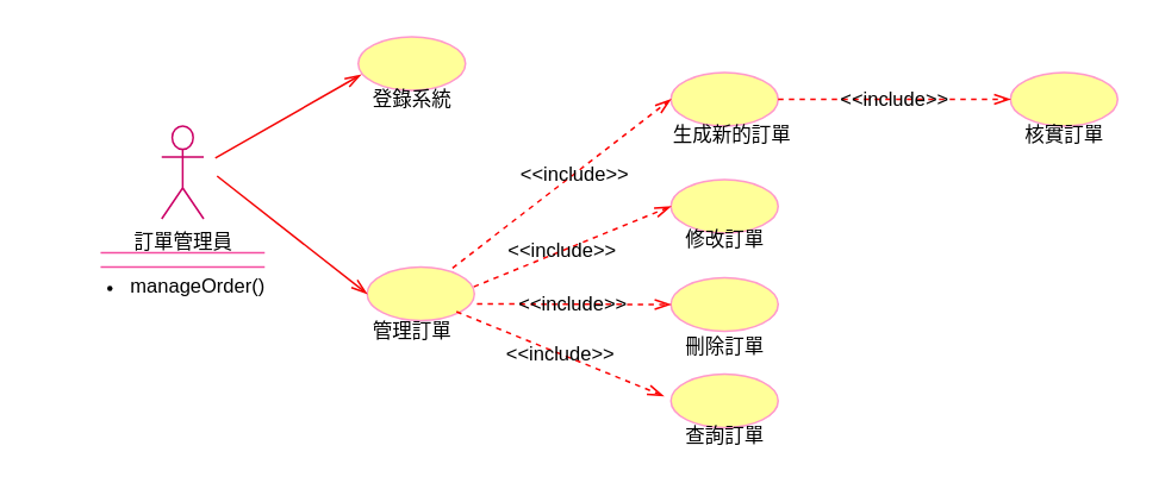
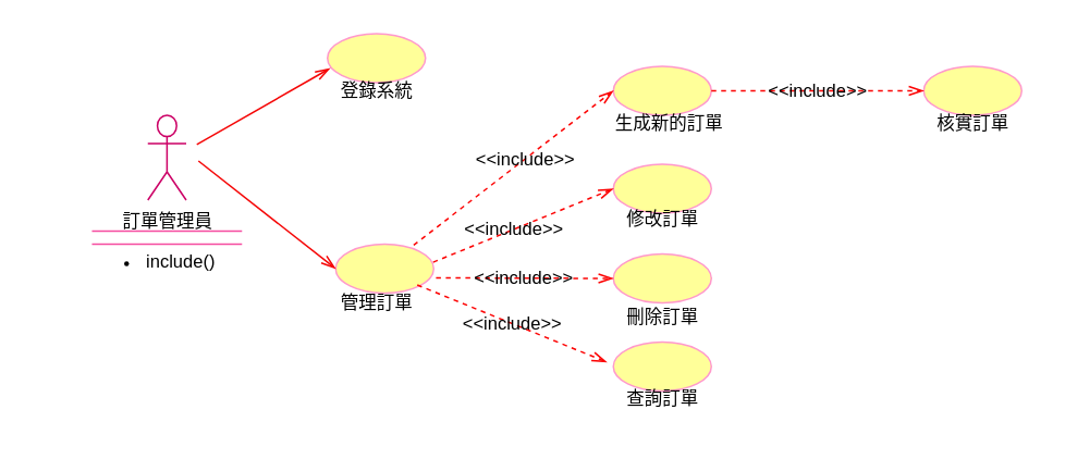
  <mxCell id="0" />
  <mxCell id="1" parent="0" />
  <mxCell id="2" value="訂單管理員" style="shape=umlActor;verticalLabelPosition=bottom;verticalAlign=top;html=1;outlineConnect=0;strokeColor=#CC0066;fontSize=11;" parent="1" vertex="1"><mxGeometry x="90" y="70" width="23.5" height="52" as="geometry" /></mxCell>
  <mxCell id="3" value="" style="ellipse;whiteSpace=wrap;html=1;strokeColor=#FF99CC;fillColor=#FFFF99;fontSize=11;" parent="1" vertex="1"><mxGeometry x="200" y="20" width="60" height="30" as="geometry" /></mxCell>
  <mxCell id="4" value="" style="ellipse;whiteSpace=wrap;html=1;strokeColor=#FF99CC;fillColor=#FFFF99;fontSize=11;" parent="1" vertex="1"><mxGeometry x="205" y="149" width="60" height="30" as="geometry" /></mxCell>
  <mxCell id="5" value="" style="shape=partialRectangle;whiteSpace=wrap;html=1;left=0;right=0;fillColor=none;strokeColor=#f54da1;fontSize=11;" parent="1" vertex="1"><mxGeometry x="56.31" y="141" width="90.87" height="8" as="geometry" /></mxCell>
  <mxCell id="6" value="登錄系統" style="text;html=1;align=center;verticalAlign=middle;resizable=0;points=[];autosize=1;strokeColor=none;fillColor=none;fontSize=11;" parent="1" vertex="1"><mxGeometry x="195" y="40" width="70" height="30" as="geometry" /></mxCell>
  <mxCell id="7" value="管理訂單" style="text;html=1;align=center;verticalAlign=middle;resizable=0;points=[];autosize=1;strokeColor=none;fillColor=none;fontSize=11;" parent="1" vertex="1"><mxGeometry x="195" y="170" width="70" height="30" as="geometry" /></mxCell>
  <mxCell id="8" value="" style="endArrow=openThin;html=1;endSize=7;startSize=7;entryX=0.026;entryY=0.707;entryDx=0;entryDy=0;entryPerimeter=0;endFill=0;strokeColor=#f50505;jumpStyle=line;shadow=0;rounded=0;jumpSize=9;strokeWidth=1;fontSize=11;" parent="1" target="3" edge="1"><mxGeometry width="50" height="50" relative="1" as="geometry"><mxPoint x="120" y="87.98" as="sourcePoint" /><mxPoint x="170" y="37.98" as="targetPoint" /></mxGeometry></mxCell>
  <mxCell id="9" value="" style="endArrow=openThin;html=1;endSize=7;startSize=7;entryX=0;entryY=0.5;entryDx=0;entryDy=0;endFill=0;strokeColor=#f50505;jumpStyle=line;shadow=0;rounded=0;jumpSize=9;strokeWidth=1;fontSize=11;" parent="1" target="4" edge="1"><mxGeometry width="50" height="50" relative="1" as="geometry"><mxPoint x="121" y="97.98" as="sourcePoint" /><mxPoint x="200" y="54" as="targetPoint" /></mxGeometry></mxCell>
  <mxCell id="10" value="" style="ellipse;whiteSpace=wrap;html=1;strokeColor=#FF99CC;fillColor=#FFFF99;fontSize=11;" parent="1" vertex="1"><mxGeometry x="375" y="40" width="60" height="30" as="geometry" /></mxCell>
  <mxCell id="11" value="" style="ellipse;whiteSpace=wrap;html=1;strokeColor=#FF99CC;fillColor=#FFFF99;fontSize=11;" parent="1" vertex="1"><mxGeometry x="375" y="100" width="60" height="30" as="geometry" /></mxCell>
  <mxCell id="12" value="" style="ellipse;whiteSpace=wrap;html=1;strokeColor=#FF99CC;fillColor=#FFFF99;fontSize=11;" parent="1" vertex="1"><mxGeometry x="375" y="155" width="60" height="30" as="geometry" /></mxCell>
  <mxCell id="13" value="" style="ellipse;whiteSpace=wrap;html=1;strokeColor=#FF99CC;fillColor=#FFFF99;fontSize=11;" parent="1" vertex="1"><mxGeometry x="375" y="209" width="60" height="30" as="geometry" /></mxCell>
  <mxCell id="14" value="生成新的訂單" style="text;html=1;align=center;verticalAlign=middle;resizable=0;points=[];autosize=1;strokeColor=none;fillColor=none;fontSize=11;" parent="1" vertex="1"><mxGeometry x="364" y="60" width="90" height="30" as="geometry" /></mxCell>
  <mxCell id="15" value="&lt;font style=&quot;font-size: 11px;&quot;&gt;修改訂單&lt;/font&gt;" style="text;html=1;align=center;verticalAlign=middle;resizable=0;points=[];autosize=1;strokeColor=none;fillColor=none;fontSize=11;" parent="1" vertex="1"><mxGeometry x="370" y="119" width="70" height="30" as="geometry" /></mxCell>
  <mxCell id="16" value="&lt;font style=&quot;font-size: 11px;&quot;&gt;刪除訂單&lt;/font&gt;" style="text;html=1;align=center;verticalAlign=middle;resizable=0;points=[];autosize=1;strokeColor=none;fillColor=none;fontSize=11;" parent="1" vertex="1"><mxGeometry x="370" y="179" width="70" height="30" as="geometry" /></mxCell>
  <mxCell id="17" value="&lt;font style=&quot;font-size: 11px;&quot;&gt;查詢訂單&lt;/font&gt;" style="text;html=1;align=center;verticalAlign=middle;resizable=0;points=[];autosize=1;strokeColor=none;fillColor=none;fontSize=11;" parent="1" vertex="1"><mxGeometry x="370" y="229" width="70" height="30" as="geometry" /></mxCell>
  <mxCell id="18" value="" style="ellipse;whiteSpace=wrap;html=1;strokeColor=#FF99CC;fillColor=#FFFF99;fontSize=11;" parent="1" vertex="1"><mxGeometry x="565" y="40" width="60" height="30" as="geometry" /></mxCell>
  <mxCell id="19" value="&lt;font style=&quot;font-size: 11px;&quot;&gt;核實訂單&lt;/font&gt;" style="text;html=1;align=center;verticalAlign=middle;resizable=0;points=[];autosize=1;strokeColor=none;fillColor=none;fontSize=11;" parent="1" vertex="1"><mxGeometry x="560" y="60" width="70" height="30" as="geometry" /></mxCell>
  <mxCell id="20" value="&amp;lt;&amp;lt;include&amp;gt;&amp;gt;" style="endArrow=openThin;endSize=7;dashed=1;html=1;rounded=0;entryX=0;entryY=0.5;entryDx=0;entryDy=0;labelBackgroundColor=none;strokeColor=#fc0303;endFill=0;fontSize=11;exitX=1;exitY=0.5;exitDx=0;exitDy=0;" parent="1" source="10" target="18" edge="1"><mxGeometry x="0.003" width="160" relative="1" as="geometry"><mxPoint x="440" y="55" as="sourcePoint" /><mxPoint x="560" y="54.71" as="targetPoint" /><mxPoint as="offset" /></mxGeometry></mxCell>
  <mxCell id="21" value="&amp;lt;&amp;lt;include&amp;gt;&amp;gt;" style="endArrow=openThin;endSize=7;dashed=1;html=1;rounded=0;entryX=0;entryY=0.5;entryDx=0;entryDy=0;labelBackgroundColor=none;strokeColor=#fc0303;endFill=0;exitX=0.796;exitY=0.018;exitDx=0;exitDy=0;exitPerimeter=0;fontSize=11;" parent="1" source="4" target="10" edge="1"><mxGeometry x="0.111" width="160" relative="1" as="geometry"><mxPoint x="240" y="100" as="sourcePoint" /><mxPoint x="330" y="100.29" as="targetPoint" /><mxPoint as="offset" /></mxGeometry></mxCell>
  <mxCell id="22" value="&amp;lt;&amp;lt;include&amp;gt;&amp;gt;" style="endArrow=openThin;endSize=7;dashed=1;html=1;rounded=0;entryX=0;entryY=0.5;entryDx=0;entryDy=0;labelBackgroundColor=none;strokeColor=#fc0303;endFill=0;exitX=0.994;exitY=0.369;exitDx=0;exitDy=0;exitPerimeter=0;fontSize=11;" parent="1" source="4" target="11" edge="1"><mxGeometry x="-0.111" width="160" relative="1" as="geometry"><mxPoint x="260" y="130" as="sourcePoint" /><mxPoint x="350" y="130.29" as="targetPoint" /><mxPoint as="offset" /></mxGeometry></mxCell>
  <mxCell id="23" value="&amp;lt;&amp;lt;include&amp;gt;&amp;gt;" style="endArrow=openThin;endSize=7;dashed=1;html=1;rounded=0;entryX=0;entryY=0.5;entryDx=0;entryDy=0;labelBackgroundColor=none;strokeColor=#fc0303;endFill=0;exitX=1.024;exitY=0.689;exitDx=0;exitDy=0;exitPerimeter=0;fontSize=11;" parent="1" source="4" target="12" edge="1"><mxGeometry x="0.003" width="160" relative="1" as="geometry"><mxPoint x="430" y="84.71" as="sourcePoint" /><mxPoint x="520" y="85" as="targetPoint" /><mxPoint as="offset" /></mxGeometry></mxCell>
  <mxCell id="24" value="&amp;lt;&amp;lt;include&amp;gt;&amp;gt;" style="endArrow=openThin;endSize=7;dashed=1;html=1;rounded=0;entryX=-0.067;entryY=0.41;entryDx=0;entryDy=0;labelBackgroundColor=none;strokeColor=#fc0303;endFill=0;entryPerimeter=0;fontSize=11;exitX=0.833;exitY=0.833;exitDx=0;exitDy=0;exitPerimeter=0;" parent="1" source="4" target="13" edge="1"><mxGeometry x="0.003" width="160" relative="1" as="geometry"><mxPoint x="250" y="140" as="sourcePoint" /><mxPoint x="530" y="95" as="targetPoint" /><mxPoint as="offset" /></mxGeometry></mxCell>
- <mxCell id="25" value="&lt;ul style=&quot;font-size: 11px;&quot;&gt;&lt;li style=&quot;font-size: 11px;&quot;&gt;manageOrder()&lt;/li&gt;&lt;/ul&gt;" style="text;html=1;align=center;verticalAlign=middle;resizable=0;points=[];autosize=1;strokeColor=none;fillColor=none;fontSize=11;" parent="1" vertex="1"><mxGeometry x="20" y="135" width="140" height="50" as="geometry" /></mxCell>
+ <mxCell id="25" value="&lt;ul style=&quot;font-size: 11px;&quot;&gt;&lt;li style=&quot;font-size: 11px;&quot;&gt;include()&lt;/li&gt;&lt;/ul&gt;" style="text;html=1;align=center;verticalAlign=middle;resizable=0;points=[];autosize=1;strokeColor=none;fillColor=none;fontSize=11;" parent="1" vertex="1"><mxGeometry x="20" y="135" width="140" height="50" as="geometry" /></mxCell>
